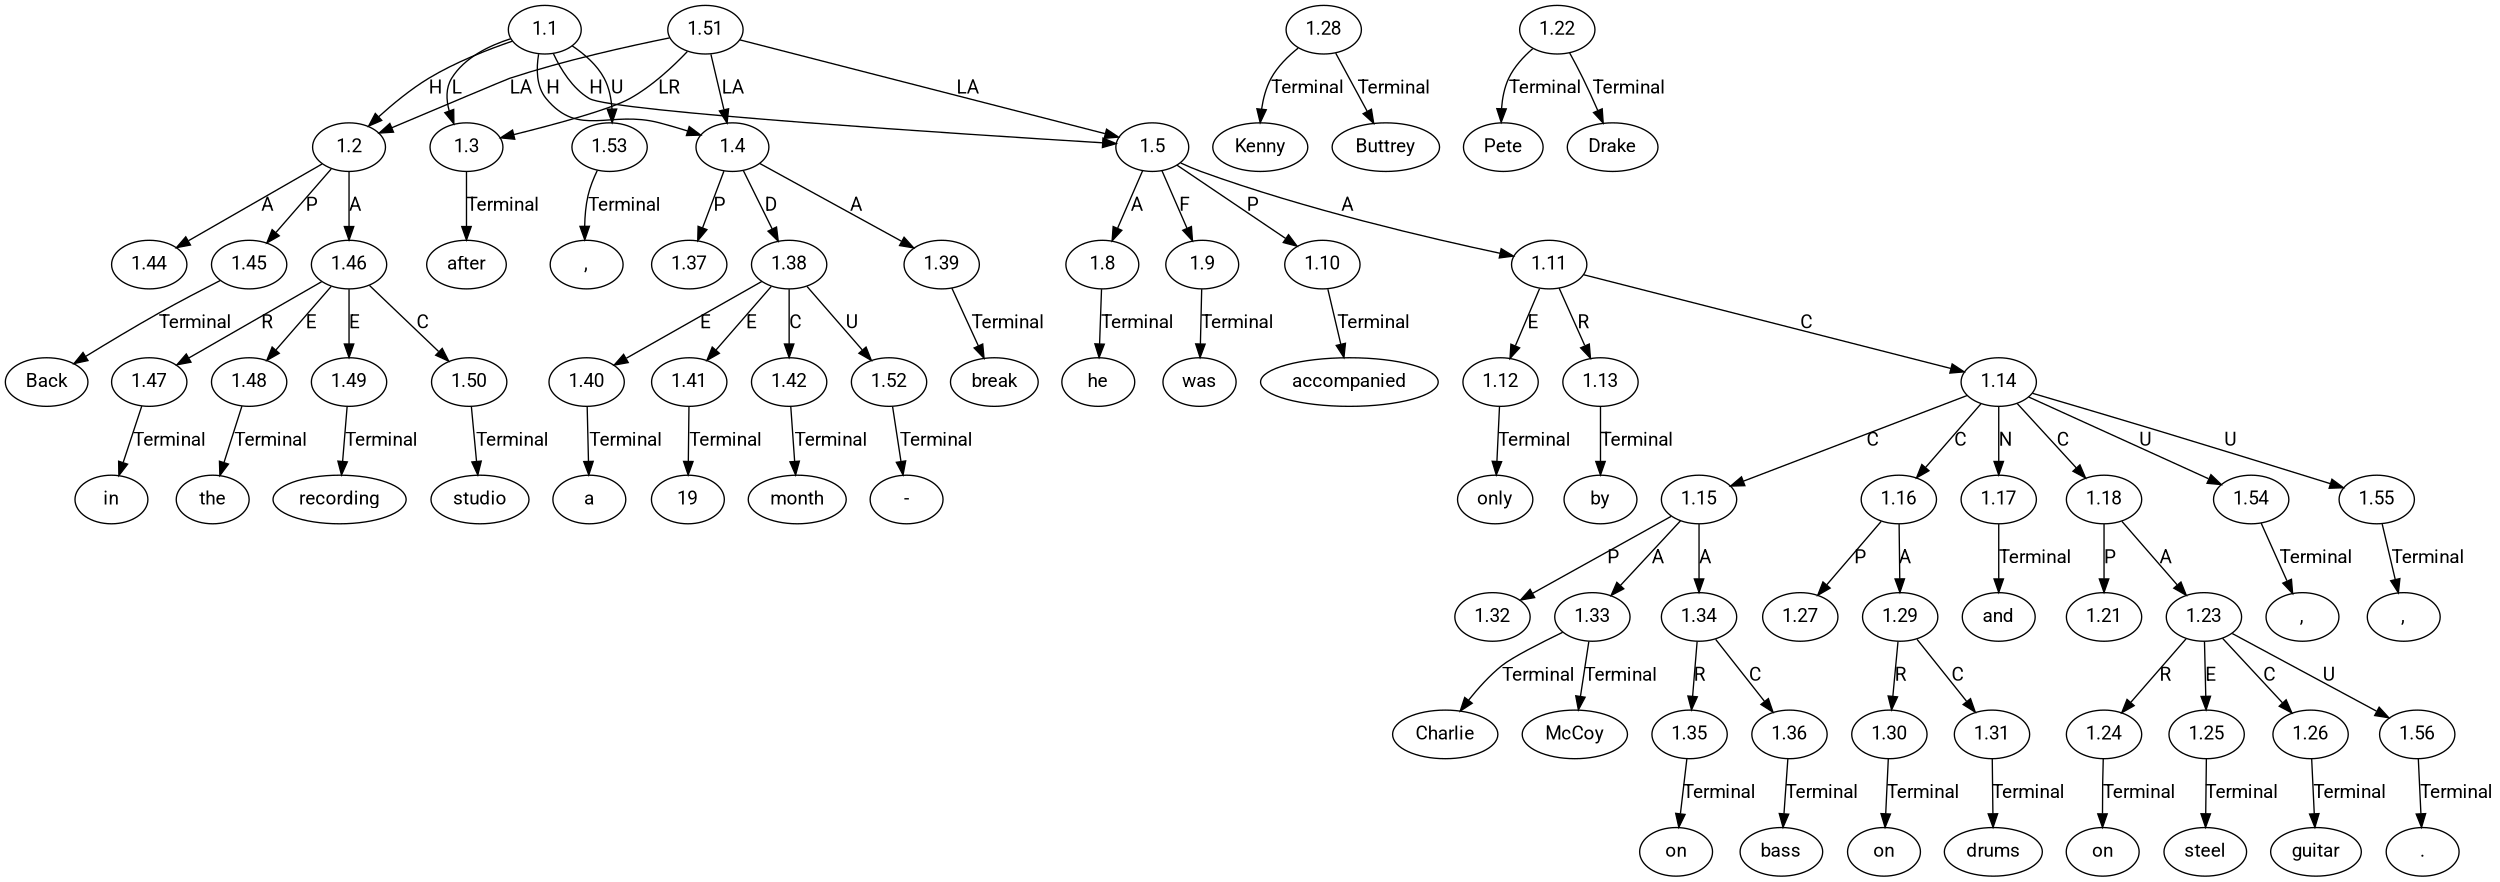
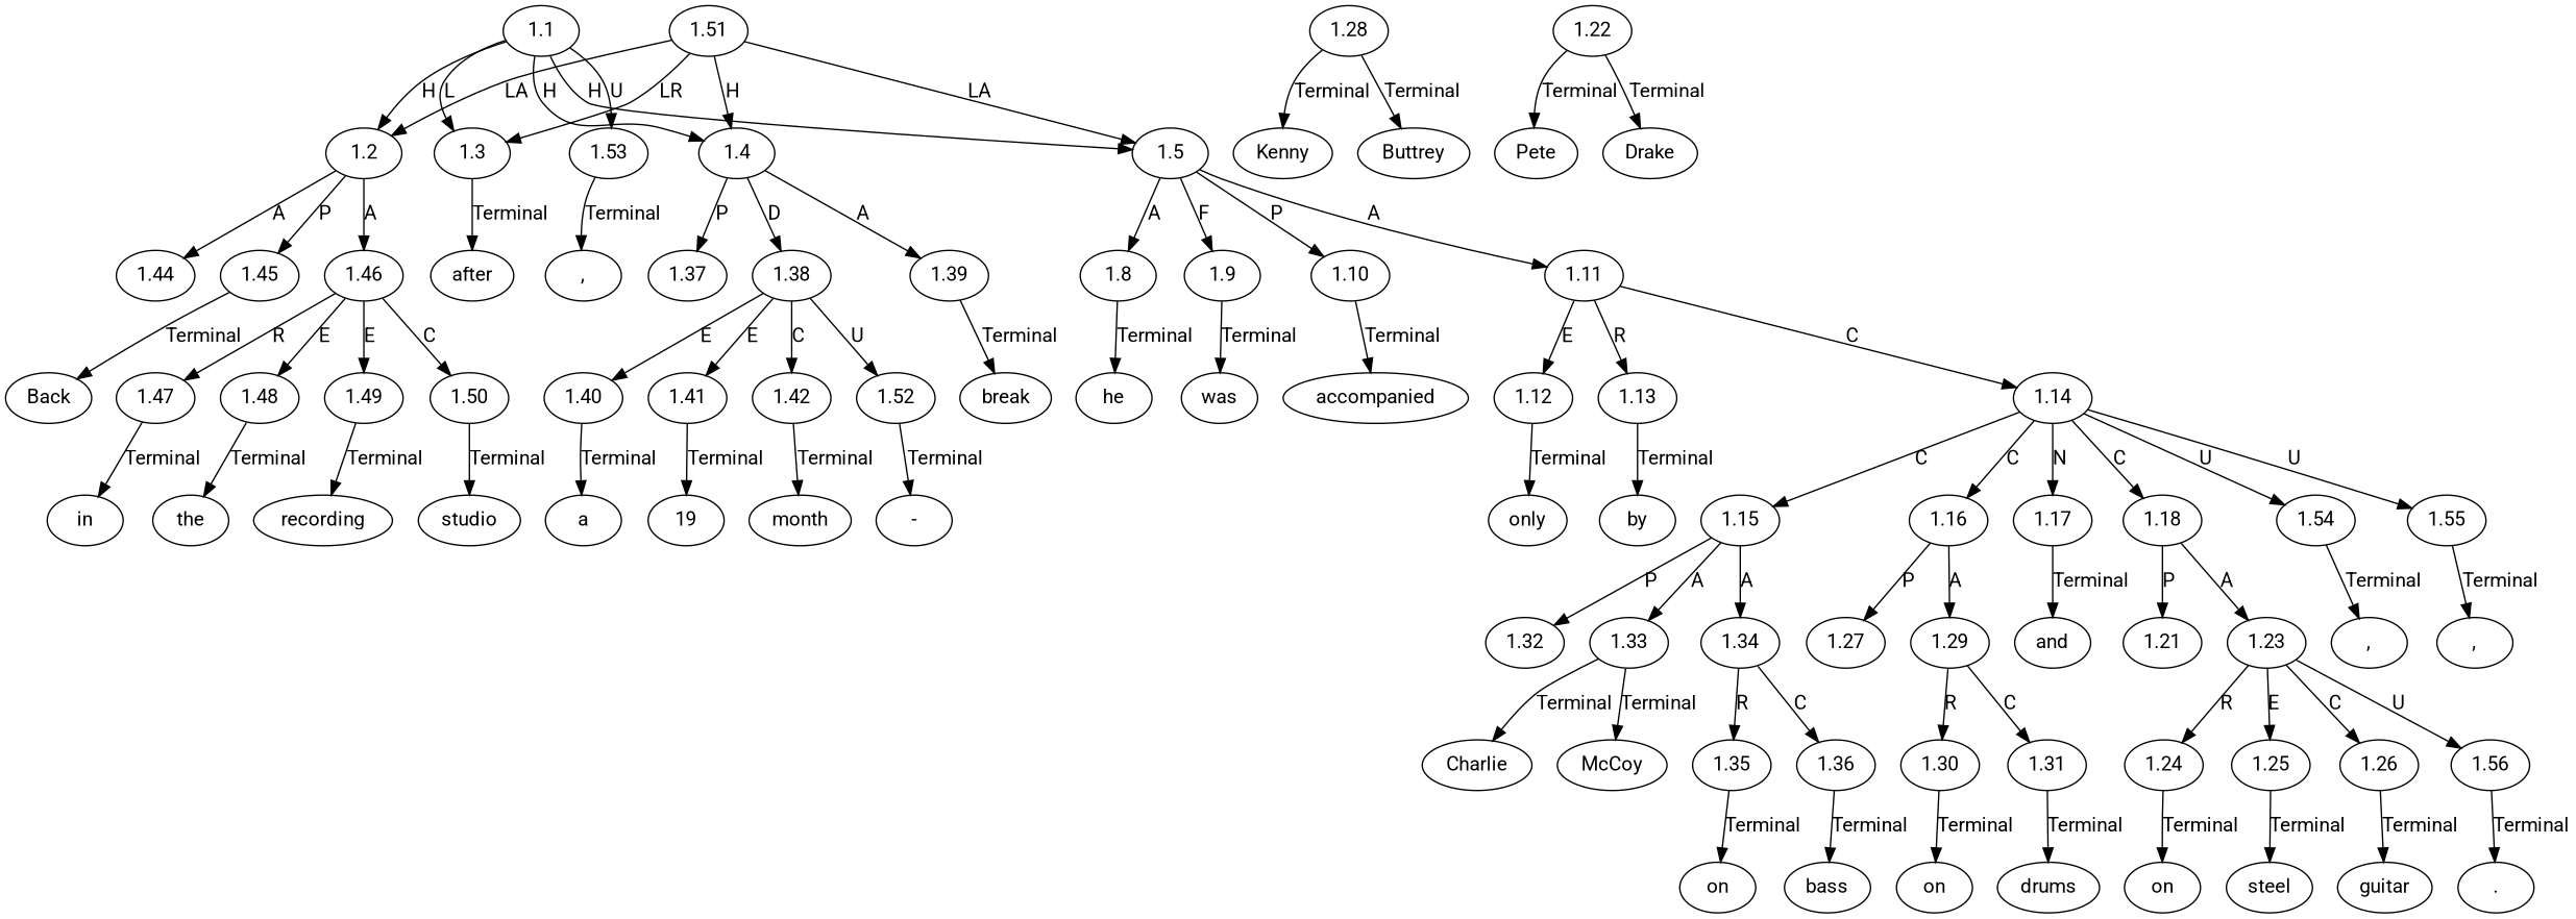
  digraph {
    fontname=Roboto
    node [fontname=Roboto ordering=out]
    edge [fontname=Roboto ordering=out]
    n1 [label=Back]
    n2 [label=month]
    n3 [label=break]
    n4 [label=","]
    n5 [label=he]
    n6 [label=was]
    n7 [label=accompanied]
    n8 [label=only]
    n9 [label=by]
    n10 [label=Charlie]
    n11 [label=McCoy]
    n12 [label=in]
    n13 [label=on]
    n14 [label=bass]
    n15 [label=","]
    n16 [label=Kenny]
    n17 [label=Buttrey]
    n18 [label=on]
    n19 [label=drums]
    n20 [label=","]
    n21 [label=and]
    n22 [label=Pete]
    n23 [label=the]
    n24 [label=Drake]
    n25 [label=on]
    n26 [label=steel]
    n27 [label=guitar]
    n28 [label="."]
    n29 [label=recording]
    n30 [label=studio]
    n31 [label=after]
    n32 [label=a]
    n33 [label=19]
    n34 [label="-"]
    n35 [label=1.1]
    n36 [label=1.2]
    n37 [label=1.3]
    n38 [label=1.4]
    n39 [label=1.5]
    n40 [label=1.53]
    n41 [label=1.44]
    n42 [label=1.45]
    n43 [label=1.46]
    n44 [label=1.37]
    n45 [label=1.38]
    n46 [label=1.39]
    n47 [label=1.8]
    n48 [label=1.9]
    n49 [label=1.10]
    n50 [label=1.11]
    n51 [label=1.47]
    n52 [label=1.48]
    n53 [label=1.49]
    n54 [label=1.50]
    n55 [label=1.40]
    n56 [label=1.41]
    n57 [label=1.42]
    n58 [label=1.52]
    n59 [label=1.12]
    n60 [label=1.13]
    n61 [label=1.14]
    n62 [label=1.15]
    n63 [label=1.16]
    n64 [label=1.17]
    n65 [label=1.18]
    n66 [label=1.54]
    n67 [label=1.55]
    n68 [label=1.32]
    n69 [label=1.33]
    n70 [label=1.34]
    n71 [label=1.27]
    n72 [label=1.29]
    n73 [label=1.21]
    n74 [label=1.23]
    n75 [label=1.35]
    n76 [label=1.36]
    n77 [label=1.28]
    n78 [label=1.30]
    n79 [label=1.31]
    n80 [label=1.22]
    n81 [label=1.24]
    n82 [label=1.25]
    n83 [label=1.26]
    n84 [label=1.56]
    n85 [label=1.51]
    n35 -> n36 [label=H]
    n35 -> n37 [label=L]
    n35 -> n38 [label=H]
    n35 -> n39 [label=H]
    n35 -> n40 [label=U]
    n36 -> n41 [label=A]
    n36 -> n42 [label=P]
    n36 -> n43 [label=A]
    n37 -> n31 [label=Terminal]
    n38 -> n44 [label=P]
    n38 -> n45 [label=D]
    n38 -> n46 [label=A]
    n39 -> n47 [label=A]
    n39 -> n48 [label=F]
    n39 -> n49 [label=P]
    n39 -> n50 [label=A]
    n40 -> n4 [label=Terminal]
    n42 -> n1 [label=Terminal]
    n43 -> n51 [label=R]
    n43 -> n52 [label=E]
    n43 -> n53 [label=E]
    n43 -> n54 [label=C]
    n45 -> n55 [label=E]
    n45 -> n56 [label=E]
    n45 -> n57 [label=C]
    n45 -> n58 [label=U]
    n46 -> n3 [label=Terminal]
    n47 -> n5 [label=Terminal]
    n48 -> n6 [label=Terminal]
    n49 -> n7 [label=Terminal]
    n50 -> n59 [label=E]
    n50 -> n60 [label=R]
    n50 -> n61 [label=C]
    n51 -> n12 [label=Terminal]
    n52 -> n23 [label=Terminal]
    n53 -> n29 [label=Terminal]
    n54 -> n30 [label=Terminal]
    n55 -> n32 [label=Terminal]
    n56 -> n33 [label=Terminal]
    n57 -> n2 [label=Terminal]
    n58 -> n34 [label=Terminal]
    n59 -> n8 [label=Terminal]
    n60 -> n9 [label=Terminal]
    n61 -> n62 [label=C]
    n61 -> n63 [label=C]
    n61 -> n64 [label=N]
    n61 -> n65 [label=C]
    n61 -> n66 [label=U]
    n61 -> n67 [label=U]
    n62 -> n68 [label=P]
    n62 -> n69 [label=A]
    n62 -> n70 [label=A]
    n63 -> n71 [label=P]
    n63 -> n72 [label=A]
    n64 -> n21 [label=Terminal]
    n65 -> n73 [label=P]
    n65 -> n74 [label=A]
    n66 -> n15 [label=Terminal]
    n67 -> n20 [label=Terminal]
    n69 -> n10 [label=Terminal]
    n69 -> n11 [label=Terminal]
    n70 -> n75 [label=R]
    n70 -> n76 [label=C]
    n72 -> n78 [label=R]
    n72 -> n79 [label=C]
    n74 -> n81 [label=R]
    n74 -> n82 [label=E]
    n74 -> n83 [label=C]
    n74 -> n84 [label=U]
    n75 -> n13 [label=Terminal]
    n76 -> n14 [label=Terminal]
    n77 -> n16 [label=Terminal]
    n77 -> n17 [label=Terminal]
    n78 -> n18 [label=Terminal]
    n79 -> n19 [label=Terminal]
    n80 -> n22 [label=Terminal]
    n80 -> n24 [label=Terminal]
    n81 -> n25 [label=Terminal]
    n82 -> n26 [label=Terminal]
    n83 -> n27 [label=Terminal]
    n84 -> n28 [label=Terminal]
    n85 -> n36 [label=LA]
    n85 -> n37 [label=LR]
-   n85 -> n38 [label=LA]
+   n85 -> n38 [label=H]
    n85 -> n39 [label=LA]
  }
